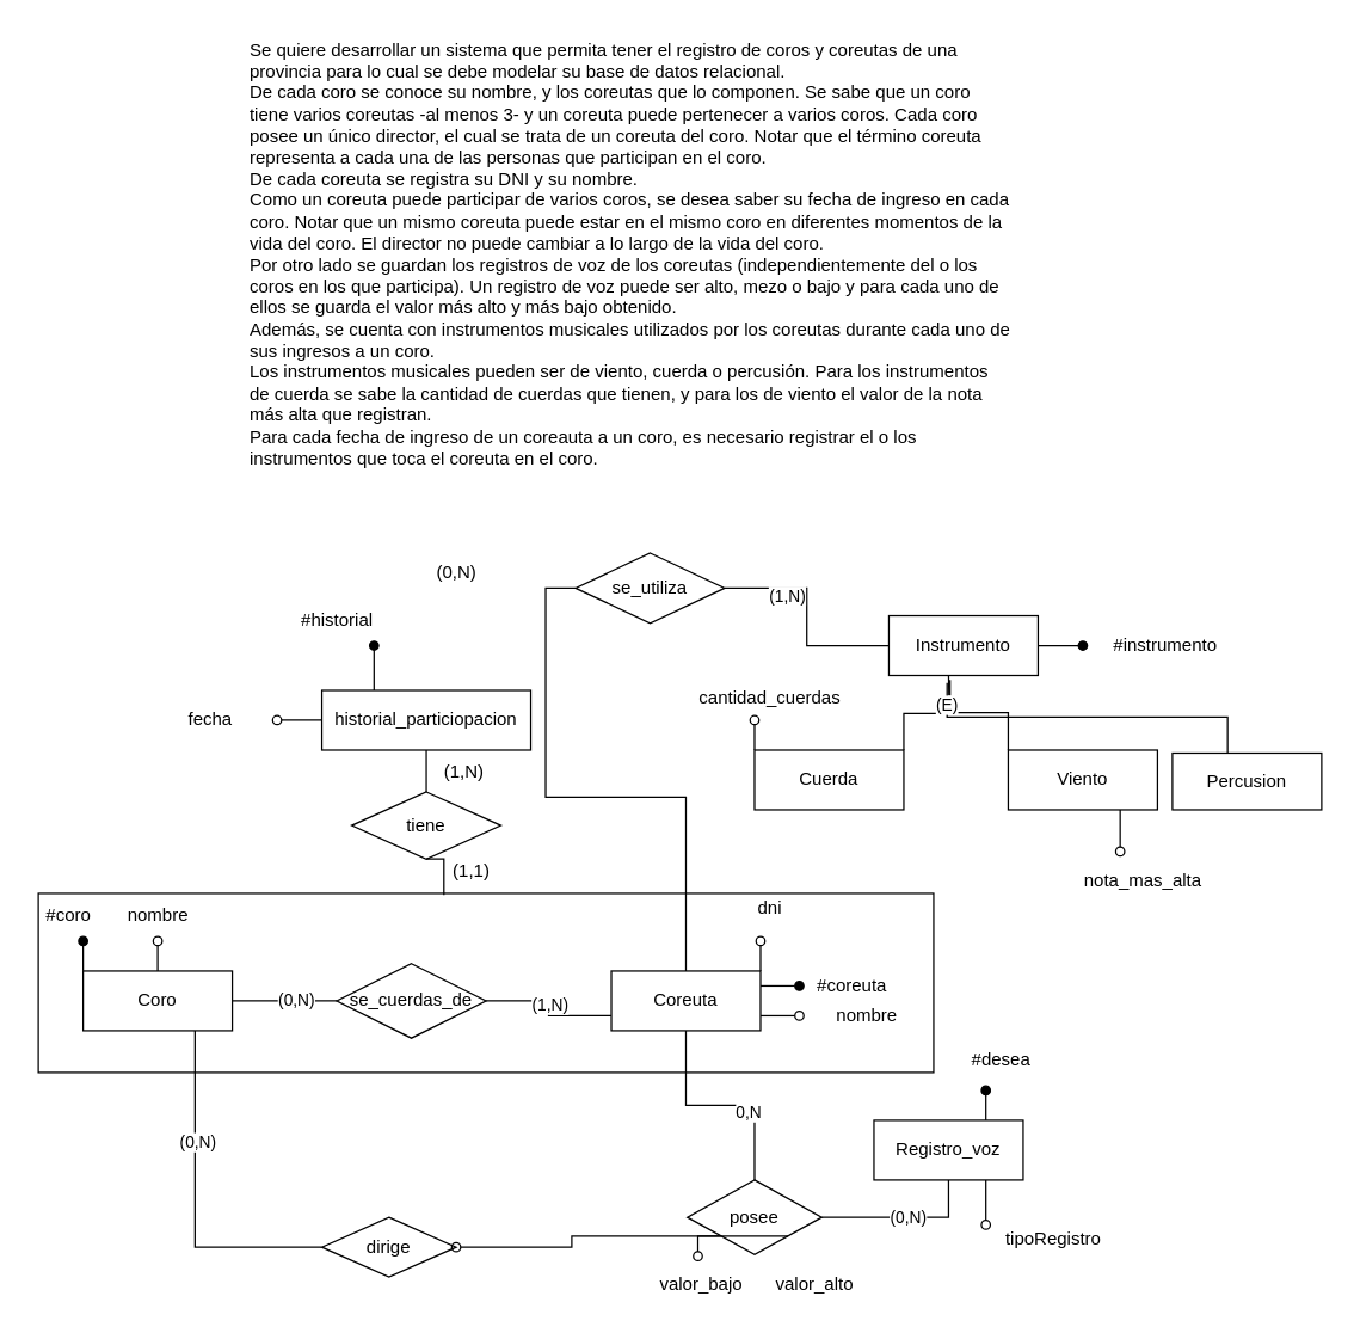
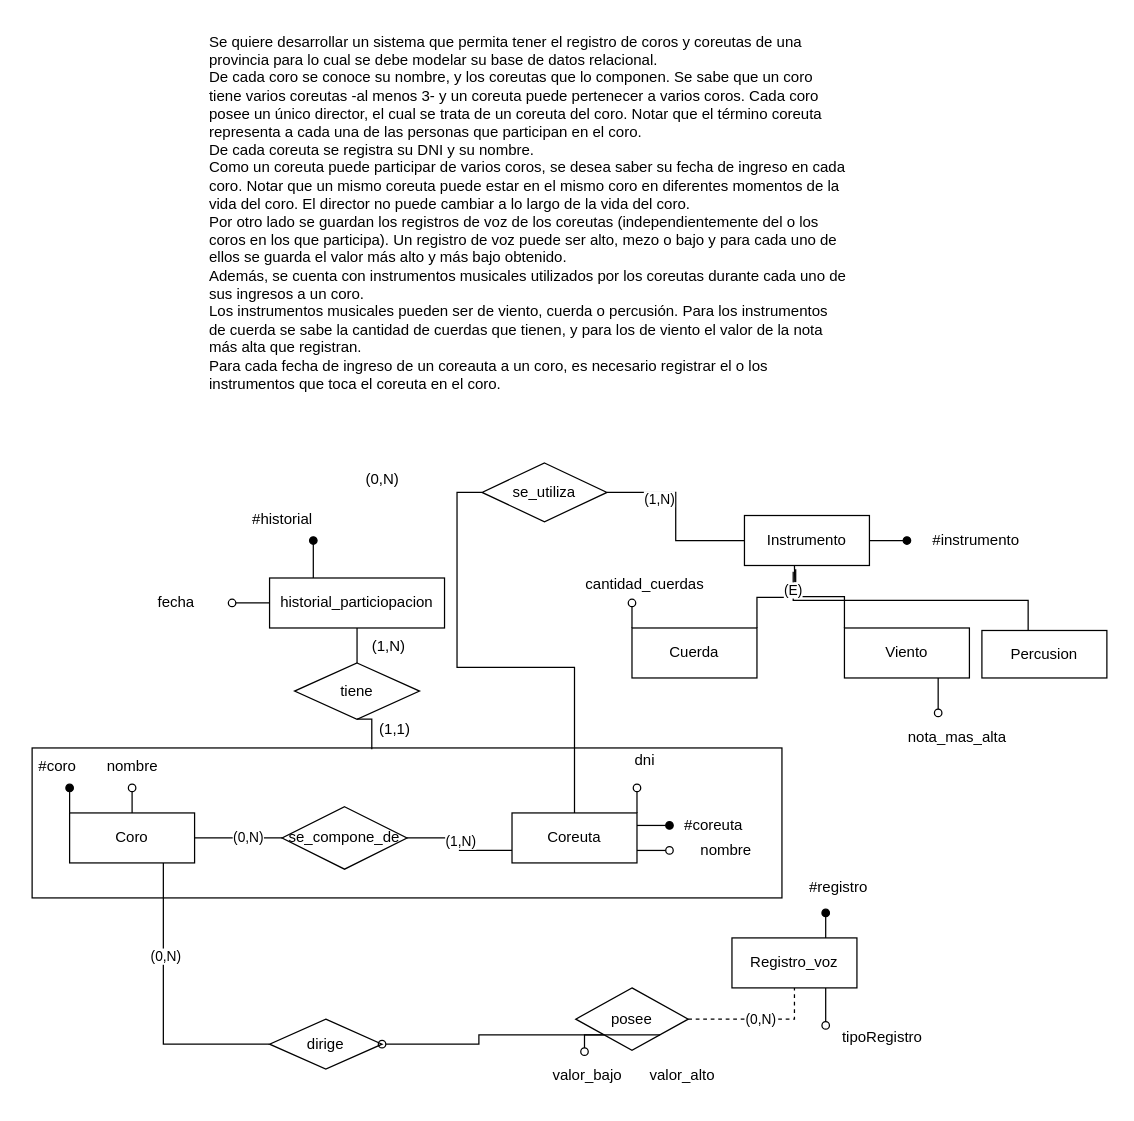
  <mxCell id="0" />
  <mxCell id="1" parent="0" />
  <mxCell id="2" value="&lt;div&gt;Se quiere desarrollar un sistema que permita tener el registro de coros y coreutas de una&lt;/div&gt;&lt;div&gt;provincia para lo cual se debe modelar su base de datos relacional.&lt;/div&gt;&lt;div&gt;De cada coro se conoce su nombre, y los coreutas que lo componen. Se sabe que un coro&lt;/div&gt;&lt;div&gt;tiene varios coreutas -al menos 3- y un coreuta puede pertenecer a varios coros. Cada coro&lt;/div&gt;&lt;div&gt;posee un único director, el cual se trata de un coreuta del coro. Notar que el término coreuta&lt;/div&gt;&lt;div&gt;representa a cada una de las personas que participan en el coro.&lt;/div&gt;&lt;div&gt;De cada coreuta se registra su DNI y su nombre.&lt;/div&gt;&lt;div&gt;Como un coreuta puede participar de varios coros, se desea saber su fecha de ingreso en cada&lt;/div&gt;&lt;div&gt;coro. Notar que un mismo coreuta puede estar en el mismo coro en diferentes momentos de la&lt;/div&gt;&lt;div&gt;vida del coro. El director no puede cambiar a lo largo de la vida del coro.&lt;/div&gt;&lt;div&gt;Por otro lado se guardan los registros de voz de los coreutas (independientemente del o los&lt;/div&gt;&lt;div&gt;coros en los que participa). Un registro de voz puede ser alto, mezo o bajo y para cada uno de&lt;/div&gt;&lt;div&gt;ellos se guarda el valor más alto y más bajo obtenido.&lt;/div&gt;&lt;div&gt;Además, se cuenta con instrumentos musicales utilizados por los coreutas durante cada uno de&lt;/div&gt;&lt;div&gt;sus ingresos a un coro.&lt;/div&gt;&lt;div&gt;Los instrumentos musicales pueden ser de viento, cuerda o percusión. Para los instrumentos&lt;/div&gt;&lt;div&gt;de cuerda se sabe la cantidad de cuerdas que tienen, y para los de viento el valor de la nota&lt;/div&gt;&lt;div&gt;más alta que registran.&lt;/div&gt;&lt;div&gt;Para cada fecha de ingreso de un coreauta a un coro, es necesario registrar el o los&lt;/div&gt;&lt;div&gt;instrumentos que toca el coreuta en el coro.&lt;/div&gt;" style="text;html=1;align=left;verticalAlign=middle;resizable=0;points=[];autosize=1;strokeColor=none;fillColor=none;" parent="1" vertex="1"><mxGeometry x="165" y="20" width="530" height="300" as="geometry" /></mxCell>
  <mxCell id="3" style="edgeStyle=orthogonalEdgeStyle;rounded=0;orthogonalLoop=1;jettySize=auto;html=1;exitX=0.5;exitY=0;exitDx=0;exitDy=0;endArrow=oval;endFill=0;" parent="1" source="5" edge="1"><mxGeometry relative="1" as="geometry"><mxPoint x="105" y="630" as="targetPoint" /></mxGeometry></mxCell>
  <mxCell id="4" style="edgeStyle=orthogonalEdgeStyle;rounded=0;orthogonalLoop=1;jettySize=auto;html=1;exitX=0;exitY=0;exitDx=0;exitDy=0;endArrow=oval;endFill=1;" parent="1" source="5" edge="1"><mxGeometry relative="1" as="geometry"><mxPoint x="55" y="630" as="targetPoint" /></mxGeometry></mxCell>
  <mxCell id="5" value="Coro" style="whiteSpace=wrap;html=1;align=center;" parent="1" vertex="1"><mxGeometry x="55" y="650" width="100" height="40" as="geometry" /></mxCell>
  <mxCell id="6" style="edgeStyle=orthogonalEdgeStyle;rounded=0;orthogonalLoop=1;jettySize=auto;html=1;exitX=1;exitY=0.25;exitDx=0;exitDy=0;endArrow=oval;endFill=1;" parent="1" source="9" edge="1"><mxGeometry relative="1" as="geometry"><mxPoint x="535" y="660" as="targetPoint" /></mxGeometry></mxCell>
  <mxCell id="7" style="edgeStyle=orthogonalEdgeStyle;rounded=0;orthogonalLoop=1;jettySize=auto;html=1;exitX=1;exitY=0.75;exitDx=0;exitDy=0;endArrow=oval;endFill=0;" parent="1" source="9" edge="1"><mxGeometry relative="1" as="geometry"><mxPoint x="535" y="680" as="targetPoint" /></mxGeometry></mxCell>
  <mxCell id="8" style="edgeStyle=orthogonalEdgeStyle;rounded=0;orthogonalLoop=1;jettySize=auto;html=1;exitX=1;exitY=0;exitDx=0;exitDy=0;endArrow=oval;endFill=0;" parent="1" source="9" edge="1"><mxGeometry relative="1" as="geometry"><mxPoint x="509" y="630" as="targetPoint" /></mxGeometry></mxCell>
  <mxCell id="9" value="Coreuta" style="whiteSpace=wrap;html=1;align=center;" parent="1" vertex="1"><mxGeometry x="409" y="650" width="100" height="40" as="geometry" /></mxCell>
  <mxCell id="10" style="edgeStyle=orthogonalEdgeStyle;rounded=0;orthogonalLoop=1;jettySize=auto;html=1;exitX=1;exitY=0.5;exitDx=0;exitDy=0;entryX=0;entryY=0.75;entryDx=0;entryDy=0;endArrow=none;endFill=0;" parent="1" source="14" target="9" edge="1"><mxGeometry relative="1" as="geometry" /></mxCell>
  <mxCell id="11" value="(1,N)" style="edgeLabel;html=1;align=center;verticalAlign=middle;resizable=0;points=[];" parent="10" vertex="1" connectable="0"><mxGeometry x="-0.064" relative="1" as="geometry"><mxPoint as="offset" /></mxGeometry></mxCell>
  <mxCell id="12" style="edgeStyle=orthogonalEdgeStyle;rounded=0;orthogonalLoop=1;jettySize=auto;html=1;exitX=0;exitY=0.5;exitDx=0;exitDy=0;entryX=1;entryY=0.5;entryDx=0;entryDy=0;endArrow=none;endFill=0;" parent="1" source="14" target="5" edge="1"><mxGeometry relative="1" as="geometry" /></mxCell>
  <mxCell id="13" value="(0,N)" style="edgeLabel;html=1;align=center;verticalAlign=middle;resizable=0;points=[];" parent="12" vertex="1" connectable="0"><mxGeometry x="-0.2" y="-1" relative="1" as="geometry"><mxPoint as="offset" /></mxGeometry></mxCell>
- <mxCell id="14" value="se_cuerdas_de" style="shape=rhombus;perimeter=rhombusPerimeter;whiteSpace=wrap;html=1;align=center;" parent="1" vertex="1"><mxGeometry x="225" y="645" width="100" height="50" as="geometry" /></mxCell>
+ <mxCell id="14" value="se_compone_de" style="shape=rhombus;perimeter=rhombusPerimeter;whiteSpace=wrap;html=1;align=center;" parent="1" vertex="1"><mxGeometry x="225" y="645" width="100" height="50" as="geometry" /></mxCell>
  <mxCell id="15" value="#coreuta" style="text;html=1;align=center;verticalAlign=middle;resizable=0;points=[];autosize=1;strokeColor=none;fillColor=none;" parent="1" vertex="1"><mxGeometry x="535" y="645" width="70" height="30" as="geometry" /></mxCell>
  <mxCell id="16" value="nombre" style="text;html=1;align=center;verticalAlign=middle;resizable=0;points=[];autosize=1;strokeColor=none;fillColor=none;" parent="1" vertex="1"><mxGeometry x="550" y="665" width="60" height="30" as="geometry" /></mxCell>
  <mxCell id="17" value="dni" style="text;html=1;align=center;verticalAlign=middle;resizable=0;points=[];autosize=1;strokeColor=none;fillColor=none;" parent="1" vertex="1"><mxGeometry x="495" y="593" width="40" height="30" as="geometry" /></mxCell>
  <mxCell id="18" style="edgeStyle=orthogonalEdgeStyle;rounded=0;orthogonalLoop=1;jettySize=auto;html=1;exitX=0;exitY=0.5;exitDx=0;exitDy=0;entryX=0.75;entryY=1;entryDx=0;entryDy=0;endArrow=none;endFill=0;" parent="1" source="20" target="5" edge="1"><mxGeometry relative="1" as="geometry" /></mxCell>
  <mxCell id="19" value="(0,N)" style="edgeLabel;html=1;align=center;verticalAlign=middle;resizable=0;points=[];" parent="18" vertex="1" connectable="0"><mxGeometry x="0.357" y="-1" relative="1" as="geometry"><mxPoint as="offset" /></mxGeometry></mxCell>
  <mxCell id="20" value="dirige" style="shape=rhombus;perimeter=rhombusPerimeter;whiteSpace=wrap;html=1;align=center;" parent="1" vertex="1"><mxGeometry x="215" y="815" width="90" height="40" as="geometry" /></mxCell>
  <mxCell id="21" style="edgeStyle=orthogonalEdgeStyle;rounded=0;orthogonalLoop=1;jettySize=auto;html=1;exitX=0;exitY=0.5;exitDx=0;exitDy=0;endArrow=oval;endFill=0;" parent="1" source="23" edge="1"><mxGeometry relative="1" as="geometry"><mxPoint x="185" y="482" as="targetPoint" /></mxGeometry></mxCell>
  <mxCell id="22" style="edgeStyle=orthogonalEdgeStyle;rounded=0;orthogonalLoop=1;jettySize=auto;html=1;exitX=0.25;exitY=0;exitDx=0;exitDy=0;endArrow=oval;endFill=1;" parent="1" source="23" edge="1"><mxGeometry relative="1" as="geometry"><mxPoint x="250" y="432" as="targetPoint" /></mxGeometry></mxCell>
  <mxCell id="23" value="historial_particiopacion" style="whiteSpace=wrap;html=1;align=center;" parent="1" vertex="1"><mxGeometry x="215" y="462" width="140" height="40" as="geometry" /></mxCell>
  <mxCell id="24" value="fecha" style="text;html=1;align=center;verticalAlign=middle;resizable=0;points=[];autosize=1;strokeColor=none;fillColor=none;" parent="1" vertex="1"><mxGeometry x="115" y="467" width="50" height="30" as="geometry" /></mxCell>
  <mxCell id="25" value="#historial" style="text;html=1;align=center;verticalAlign=middle;resizable=0;points=[];autosize=1;strokeColor=none;fillColor=none;" parent="1" vertex="1"><mxGeometry x="190" y="400" width="70" height="30" as="geometry" /></mxCell>
  <mxCell id="26" value="" style="rounded=0;whiteSpace=wrap;html=1;fillColor=none;" parent="1" vertex="1"><mxGeometry x="25" y="598" width="600" height="120" as="geometry" /></mxCell>
  <mxCell id="27" style="edgeStyle=orthogonalEdgeStyle;rounded=0;orthogonalLoop=1;jettySize=auto;html=1;exitX=0.5;exitY=0;exitDx=0;exitDy=0;entryX=0.5;entryY=1;entryDx=0;entryDy=0;endArrow=none;endFill=0;" parent="1" source="28" target="23" edge="1"><mxGeometry relative="1" as="geometry" /></mxCell>
  <mxCell id="28" value="tiene" style="shape=rhombus;perimeter=rhombusPerimeter;whiteSpace=wrap;html=1;align=center;" parent="1" vertex="1"><mxGeometry x="235" y="530" width="100" height="45" as="geometry" /></mxCell>
  <mxCell id="29" style="edgeStyle=orthogonalEdgeStyle;rounded=0;orthogonalLoop=1;jettySize=auto;html=1;exitX=0.5;exitY=1;exitDx=0;exitDy=0;entryX=0.453;entryY=0.008;entryDx=0;entryDy=0;entryPerimeter=0;endArrow=none;endFill=0;" parent="1" source="28" target="26" edge="1"><mxGeometry relative="1" as="geometry" /></mxCell>
  <mxCell id="30" value="(1,1)" style="text;html=1;align=center;verticalAlign=middle;resizable=0;points=[];autosize=1;strokeColor=none;fillColor=none;" parent="1" vertex="1"><mxGeometry x="290" y="568" width="50" height="30" as="geometry" /></mxCell>
  <mxCell id="31" value="(1,N)" style="text;html=1;align=center;verticalAlign=middle;resizable=0;points=[];autosize=1;strokeColor=none;fillColor=none;" parent="1" vertex="1"><mxGeometry x="285" y="502" width="50" height="30" as="geometry" /></mxCell>
  <mxCell id="32" style="edgeStyle=orthogonalEdgeStyle;rounded=0;orthogonalLoop=1;jettySize=auto;html=1;exitX=0.75;exitY=0;exitDx=0;exitDy=0;endArrow=oval;endFill=1;" parent="1" source="34" edge="1"><mxGeometry relative="1" as="geometry"><mxPoint x="660" y="730" as="targetPoint" /></mxGeometry></mxCell>
  <mxCell id="33" style="edgeStyle=orthogonalEdgeStyle;rounded=0;orthogonalLoop=1;jettySize=auto;html=1;exitX=0.75;exitY=1;exitDx=0;exitDy=0;endArrow=oval;endFill=0;" parent="1" source="34" edge="1"><mxGeometry relative="1" as="geometry"><mxPoint x="660" y="820" as="targetPoint" /></mxGeometry></mxCell>
  <mxCell id="34" value="Registro_voz" style="whiteSpace=wrap;html=1;align=center;" parent="1" vertex="1"><mxGeometry x="585" y="750" width="100" height="40" as="geometry" /></mxCell>
- <mxCell id="35" value="#desea" style="text;html=1;align=center;verticalAlign=middle;resizable=0;points=[];autosize=1;strokeColor=none;fillColor=none;" parent="1" vertex="1"><mxGeometry x="635" y="695" width="70" height="30" as="geometry" /></mxCell>
+ <mxCell id="35" value="#registro" style="text;html=1;align=center;verticalAlign=middle;resizable=0;points=[];autosize=1;strokeColor=none;fillColor=none;" parent="1" vertex="1"><mxGeometry x="635" y="695" width="70" height="30" as="geometry" /></mxCell>
  <mxCell id="36" value="valor_alto" style="text;html=1;align=center;verticalAlign=middle;resizable=0;points=[];autosize=1;strokeColor=none;fillColor=none;" parent="1" vertex="1"><mxGeometry x="505" y="845" width="80" height="30" as="geometry" /></mxCell>
  <mxCell id="37" value="valor_bajo" style="text;html=1;align=center;verticalAlign=middle;resizable=0;points=[];autosize=1;strokeColor=none;fillColor=none;" parent="1" vertex="1"><mxGeometry x="429" y="845" width="80" height="30" as="geometry" /></mxCell>
- <mxCell id="38" style="edgeStyle=orthogonalEdgeStyle;rounded=0;orthogonalLoop=1;jettySize=auto;html=1;exitX=0.5;exitY=0;exitDx=0;exitDy=0;entryX=0.5;entryY=1;entryDx=0;entryDy=0;endArrow=none;endFill=0;" parent="1" source="42" target="9" edge="1"><mxGeometry relative="1" as="geometry" /></mxCell>
- <mxCell id="39" value="0,N" style="edgeLabel;html=1;align=center;verticalAlign=middle;resizable=0;points=[];" parent="38" vertex="1" connectable="0"><mxGeometry x="-0.247" y="4" relative="1" as="geometry"><mxPoint as="offset" /></mxGeometry></mxCell>
- <mxCell id="40" style="edgeStyle=orthogonalEdgeStyle;rounded=0;orthogonalLoop=1;jettySize=auto;html=1;exitX=1;exitY=0.5;exitDx=0;exitDy=0;entryX=0.5;entryY=1;entryDx=0;entryDy=0;endArrow=none;endFill=0;" parent="1" source="42" target="34" edge="1"><mxGeometry relative="1" as="geometry" /></mxCell>
+ <mxCell id="40" style="edgeStyle=orthogonalEdgeStyle;rounded=0;orthogonalLoop=1;jettySize=auto;html=1;exitX=1;exitY=0.5;exitDx=0;exitDy=0;entryX=0.5;entryY=1;entryDx=0;entryDy=0;endArrow=none;endFill=0;dashed=1;" parent="1" source="42" target="34" edge="1"><mxGeometry relative="1" as="geometry" /></mxCell>
  <mxCell id="41" value="(0,N)" style="edgeLabel;html=1;align=center;verticalAlign=middle;resizable=0;points=[];" parent="40" vertex="1" connectable="0"><mxGeometry x="0.036" y="1" relative="1" as="geometry"><mxPoint as="offset" /></mxGeometry></mxCell>
  <mxCell id="42" value="posee" style="shape=rhombus;perimeter=rhombusPerimeter;whiteSpace=wrap;html=1;align=center;" parent="1" vertex="1"><mxGeometry x="460" y="790" width="90" height="50" as="geometry" /></mxCell>
  <mxCell id="43" style="edgeStyle=orthogonalEdgeStyle;rounded=0;orthogonalLoop=1;jettySize=auto;html=1;exitX=1;exitY=0.5;exitDx=0;exitDy=0;endArrow=oval;endFill=1;" parent="1" source="44" edge="1"><mxGeometry relative="1" as="geometry"><mxPoint x="725" y="432" as="targetPoint" /></mxGeometry></mxCell>
  <mxCell id="44" value="Instrumento" style="whiteSpace=wrap;html=1;align=center;" parent="1" vertex="1"><mxGeometry x="595" y="412" width="100" height="40" as="geometry" /></mxCell>
  <mxCell id="45" style="edgeStyle=orthogonalEdgeStyle;rounded=0;orthogonalLoop=1;jettySize=auto;html=1;exitX=1;exitY=0;exitDx=0;exitDy=0;endArrow=none;endFill=0;" parent="1" source="47" edge="1"><mxGeometry relative="1" as="geometry"><mxPoint x="635" y="452" as="targetPoint" /></mxGeometry></mxCell>
  <mxCell id="46" style="edgeStyle=orthogonalEdgeStyle;rounded=0;orthogonalLoop=1;jettySize=auto;html=1;exitX=0;exitY=0;exitDx=0;exitDy=0;endArrow=oval;endFill=0;" parent="1" source="47" edge="1"><mxGeometry relative="1" as="geometry"><mxPoint x="505" y="482" as="targetPoint" /></mxGeometry></mxCell>
  <mxCell id="47" value="Cuerda" style="whiteSpace=wrap;html=1;align=center;" parent="1" vertex="1"><mxGeometry x="505" y="502" width="100" height="40" as="geometry" /></mxCell>
  <mxCell id="48" style="edgeStyle=orthogonalEdgeStyle;rounded=0;orthogonalLoop=1;jettySize=auto;html=1;exitX=0.75;exitY=1;exitDx=0;exitDy=0;endArrow=oval;endFill=0;" parent="1" source="49" edge="1"><mxGeometry relative="1" as="geometry"><mxPoint x="750" y="570" as="targetPoint" /></mxGeometry></mxCell>
  <mxCell id="49" value="Viento" style="whiteSpace=wrap;html=1;align=center;" parent="1" vertex="1"><mxGeometry x="675" y="502" width="100" height="40" as="geometry" /></mxCell>
  <mxCell id="50" style="edgeStyle=orthogonalEdgeStyle;rounded=0;orthogonalLoop=1;jettySize=auto;html=1;exitX=0;exitY=0;exitDx=0;exitDy=0;entryX=0.41;entryY=1.075;entryDx=0;entryDy=0;entryPerimeter=0;endArrow=none;endFill=0;" parent="1" source="49" target="44" edge="1"><mxGeometry relative="1" as="geometry" /></mxCell>
  <mxCell id="51" value="G" style="edgeLabel;html=1;align=center;verticalAlign=middle;resizable=0;points=[];" parent="50" vertex="1" connectable="0"><mxGeometry x="0.628" y="3" relative="1" as="geometry"><mxPoint as="offset" /></mxGeometry></mxCell>
  <mxCell id="52" value="#instrumento" style="text;html=1;align=center;verticalAlign=middle;resizable=0;points=[];autosize=1;strokeColor=none;fillColor=none;" parent="1" vertex="1"><mxGeometry x="735" y="417" width="90" height="30" as="geometry" /></mxCell>
  <mxCell id="53" value="nota_mas_alta" style="text;html=1;align=center;verticalAlign=middle;resizable=0;points=[];autosize=1;strokeColor=none;fillColor=none;" parent="1" vertex="1"><mxGeometry x="715" y="575" width="100" height="30" as="geometry" /></mxCell>
  <mxCell id="54" value="cantidad_cuerdas" style="text;html=1;align=center;verticalAlign=middle;resizable=0;points=[];autosize=1;strokeColor=none;fillColor=none;" parent="1" vertex="1"><mxGeometry x="455" y="452" width="120" height="30" as="geometry" /></mxCell>
  <mxCell id="55" style="edgeStyle=orthogonalEdgeStyle;rounded=0;orthogonalLoop=1;jettySize=auto;html=1;exitX=1;exitY=0.5;exitDx=0;exitDy=0;entryX=0;entryY=0.5;entryDx=0;entryDy=0;endArrow=none;endFill=0;" parent="1" source="57" target="44" edge="1"><mxGeometry relative="1" as="geometry" /></mxCell>
  <mxCell id="56" value="(1,N)" style="edgeLabel;html=1;align=center;verticalAlign=middle;resizable=0;points=[];" parent="55" vertex="1" connectable="0"><mxGeometry x="-0.448" y="-4" relative="1" as="geometry"><mxPoint y="1" as="offset" /></mxGeometry></mxCell>
  <mxCell id="57" value="se_utiliza" style="shape=rhombus;perimeter=rhombusPerimeter;whiteSpace=wrap;html=1;align=center;" parent="1" vertex="1"><mxGeometry x="385" y="370" width="100" height="47" as="geometry" /></mxCell>
  <mxCell id="58" style="edgeStyle=orthogonalEdgeStyle;rounded=0;orthogonalLoop=1;jettySize=auto;html=1;exitX=0;exitY=0.5;exitDx=0;exitDy=0;endArrow=none;endFill=0;" parent="1" source="57" target="9" edge="1"><mxGeometry relative="1" as="geometry" /></mxCell>
  <mxCell id="59" value="(0,N)" style="text;html=1;align=center;verticalAlign=middle;resizable=0;points=[];autosize=1;strokeColor=none;fillColor=none;" parent="1" vertex="1"><mxGeometry x="280" y="368" width="50" height="30" as="geometry" /></mxCell>
  <mxCell id="60" value="nombre" style="text;html=1;align=center;verticalAlign=middle;resizable=0;points=[];autosize=1;strokeColor=none;fillColor=none;" parent="1" vertex="1"><mxGeometry x="75" y="598" width="60" height="30" as="geometry" /></mxCell>
  <mxCell id="61" value="#coro" style="text;html=1;align=center;verticalAlign=middle;resizable=0;points=[];autosize=1;strokeColor=none;fillColor=none;" parent="1" vertex="1"><mxGeometry x="20" y="598" width="50" height="30" as="geometry" /></mxCell>
  <mxCell id="62" style="edgeStyle=orthogonalEdgeStyle;rounded=0;orthogonalLoop=1;jettySize=auto;html=1;exitX=0.44;exitY=0.053;exitDx=0;exitDy=0;entryX=0.39;entryY=1.125;entryDx=0;entryDy=0;endArrow=none;endFill=0;entryPerimeter=0;exitPerimeter=0;" parent="1" source="64" target="44" edge="1"><mxGeometry relative="1" as="geometry"><Array as="points"><mxPoint x="822" y="506" /><mxPoint x="822" y="480" /><mxPoint x="634" y="480" /></Array></mxGeometry></mxCell>
  <mxCell id="63" value="(E)" style="edgeLabel;html=1;align=center;verticalAlign=middle;resizable=0;points=[];" vertex="1" connectable="0" parent="62"><mxGeometry x="0.889" y="1" relative="1" as="geometry"><mxPoint as="offset" /></mxGeometry></mxCell>
  <mxCell id="64" value="Percusion" style="whiteSpace=wrap;html=1;align=center;" parent="1" vertex="1"><mxGeometry x="785" y="504" width="100" height="38" as="geometry" /></mxCell>
  <mxCell id="65" value="tipoRegistro" style="text;html=1;align=center;verticalAlign=middle;resizable=0;points=[];autosize=1;strokeColor=none;fillColor=none;" parent="1" vertex="1"><mxGeometry x="660" y="815" width="90" height="30" as="geometry" /></mxCell>
  <mxCell id="66" style="edgeStyle=orthogonalEdgeStyle;rounded=0;orthogonalLoop=1;jettySize=auto;html=1;exitX=0;exitY=1;exitDx=0;exitDy=0;entryX=0.475;entryY=-0.133;entryDx=0;entryDy=0;entryPerimeter=0;endArrow=oval;endFill=0;" parent="1" source="42" target="37" edge="1"><mxGeometry relative="1" as="geometry" /></mxCell>
  <mxCell id="67" style="edgeStyle=orthogonalEdgeStyle;rounded=0;orthogonalLoop=1;jettySize=auto;html=1;exitX=1;exitY=1;exitDx=0;exitDy=0;endArrow=oval;endFill=0;" parent="1" source="42" target="20" edge="1"><mxGeometry relative="1" as="geometry" /></mxCell>
